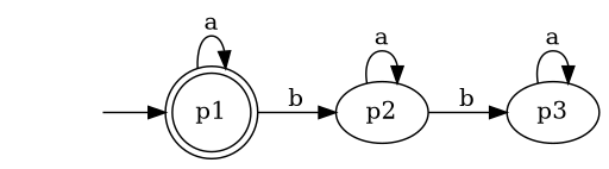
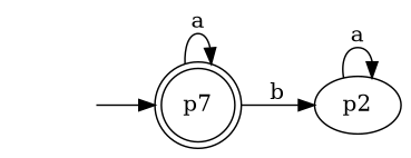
  digraph {
    rankdir=LR
    "" [shape=none]
-   p1 [shape=doublecircle]
+   p1 [shape=doublecircle label=p7]
    p2
-   p3
    "" -> p1
    p1 -> p1 [label=a]
    p1 -> p2 [label=b]
    p2 -> p2 [label=a]
-   p2 -> p3 [label=b]
-   p3 -> p3 [label=a]
  }
